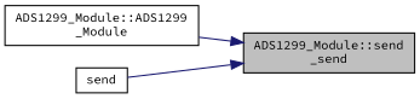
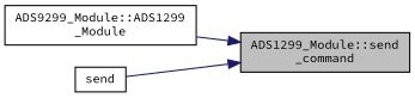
  digraph {
    fontname="Source Code Pro"
    rankdir=RL
    node [color=black fillcolor=white fontname="Source Code Pro" fontsize=10 shape=record style=filled]
    edge [color=midnightblue dir=back fontname="Source Code Pro" fontsize=10 labelfontname=Helvetica labelfontsize=10 style=solid]
-   n1 [fillcolor=grey75 fontcolor=black height=0.2 label="ADS1299_Module::send\l_send" width=0.4]
-   n2 [height=0.2 label="ADS1299_Module::ADS1299\l_Module" width=0.4]
+   n1 [fillcolor=grey75 fontcolor=black height=0.2 label="ADS1299_Module::send\l_command" width=0.4]
+   n2 [height=0.2 label="ADS9299_Module::ADS1299\l_Module" width=0.4]
    n3 [height=0.2 label=send width=0.4]
    n1 -> n2
    n1 -> n3
  }
